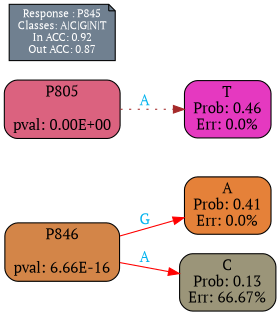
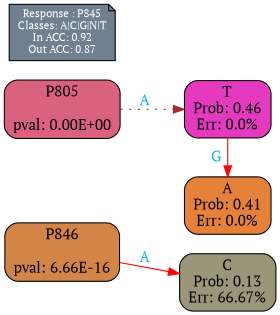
  digraph {
    fontname="PT Serif"
    rankdir=LR
    ranksep=equally
    splines=polylines
    node [color=black fontname="PT Serif" shape=box style="filled, rounded"]
    edge [color=red fontcolor=deepskyblue2 fontname="PT Serif" style=solid]
    n1 [fillcolor="#e539c0" label="T\nProb: 0.46\nErr: 0.0%"]
    n2 [fillcolor="#9b9579" label="C\nProb: 0.13\nErr: 66.67%"]
    n3 [fillcolor="#e58139" label="A\nProb: 0.41\nErr: 0.0%"]
    n4 [align=left fillcolor=slategray fontcolor=white fontsize=10 label="Response : P845\nClasses: A|C|G|N|T\nIn ACC: 0.92\nOut ACC: 0.87\n" shape=note style=filled]
    n5 [fillcolor="#db627f" label="P805\n\npval: 0.00E+00"]
    n6 [fillcolor="#d38548" label="P846\n\npval: 6.66E-16"]
    subgraph sub_1 {
      rank=same
      n1
      n2
      n3
    }
    subgraph sub_2 {
      rank=same
      n4
      n5
    }
    n5 -> n1 [color=brown label=A style=dotted]
    n6 -> n2 [label=A]
-   n6 -> n3 [label=G]
+   n1 -> n3 [label=G]
  }
